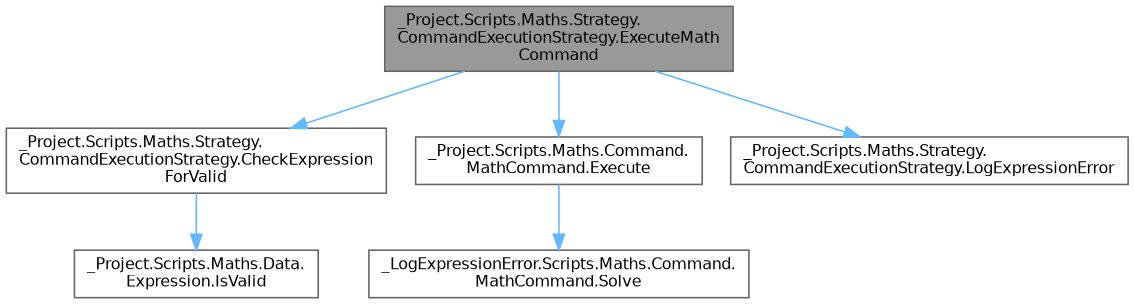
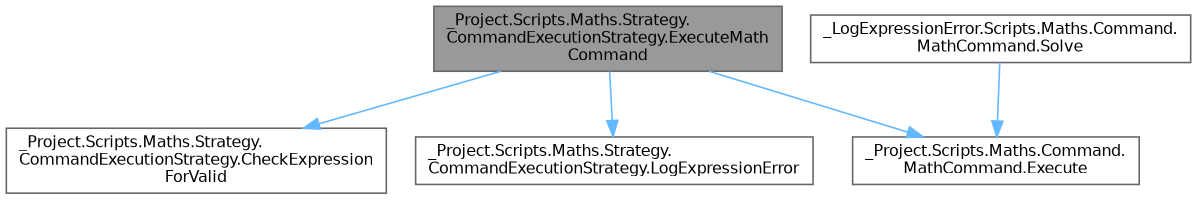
  digraph {
    rankdir=TB
    node [color=grey40 fillcolor=white fontname=Helvetica fontsize=10 shape=box style=filled]
    edge [color=steelblue1 fontname=Helvetica fontsize=10 labelfontname=Helvetica labelfontsize=10 style=solid]
    n1 [color=gray40 fillcolor=grey60 fontcolor=black height=0.2 label="_Project.Scripts.Maths.Strategy.\lCommandExecutionStrategy.ExecuteMath\lCommand" width=0.4]
    n2 [height=0.2 label="_Project.Scripts.Maths.Strategy.\lCommandExecutionStrategy.CheckExpression\lForValid" width=0.4]
    n3 [height=0.2 label="_Project.Scripts.Maths.Command.\lMathCommand.Execute" width=0.4]
    n4 [height=0.2 label="_Project.Scripts.Maths.Strategy.\lCommandExecutionStrategy.LogExpressionError" width=0.4]
-   n5 [height=0.2 label="_Project.Scripts.Maths.Data.\lExpression.IsValid" width=0.4]
    n6 [height=0.2 label="_LogExpressionError.Scripts.Maths.Command.\lMathCommand.Solve" width=0.4]
    n1 -> n2
    n1 -> n3
    n1 -> n4
-   n2 -> n5
-   n3 -> n6
+   n6 -> n3
  }
